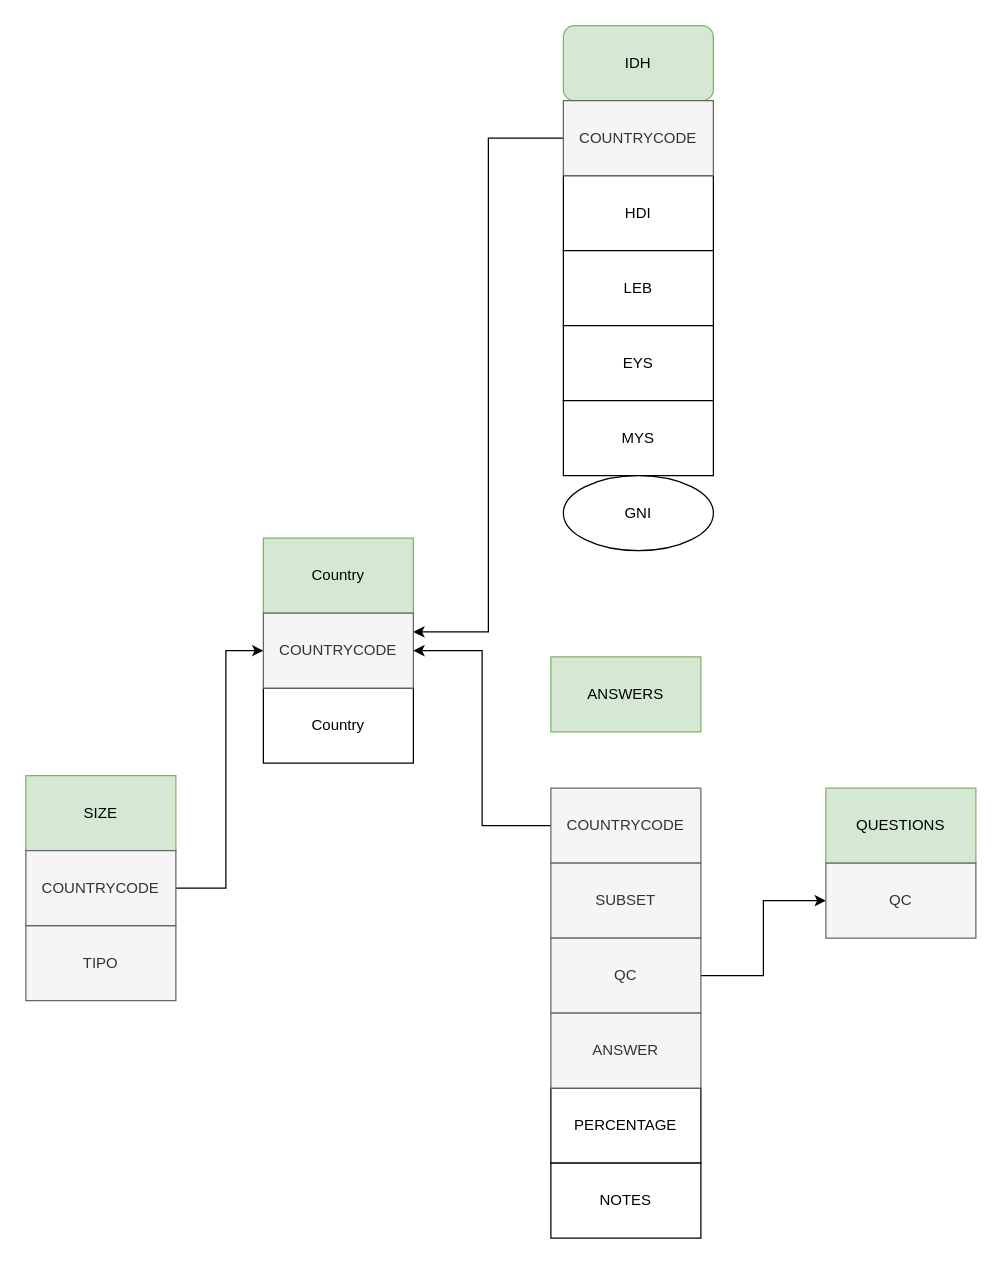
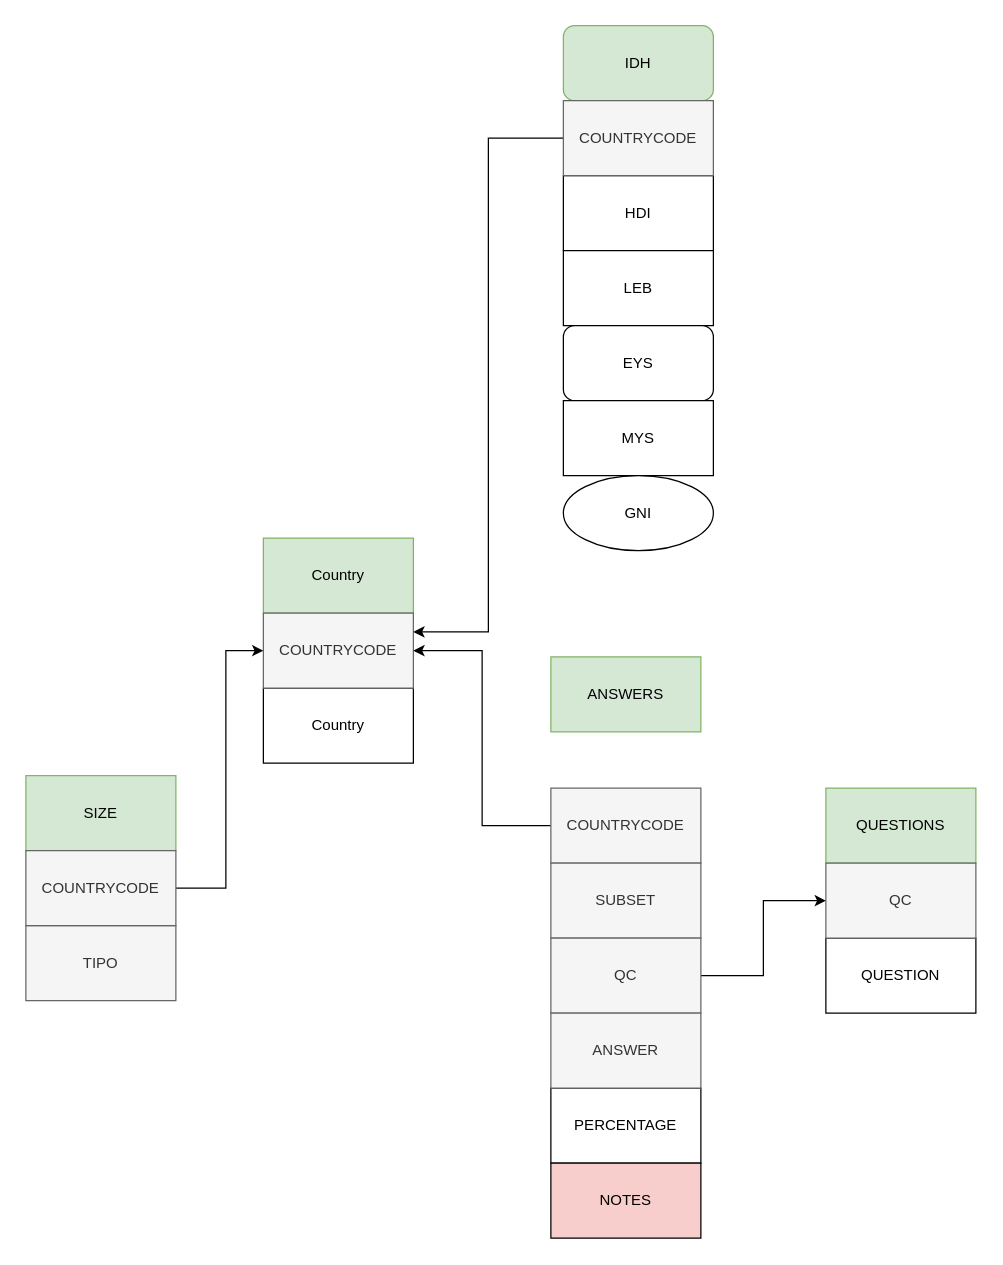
  <mxCell id="0" />
  <mxCell id="1" parent="0" />
  <mxCell id="2" value="Country" style="rounded=0;whiteSpace=wrap;html=1;fillColor=#d5e8d4;strokeColor=#82b366;" vertex="1" parent="1"><mxGeometry x="210" width="120" height="60" as="geometry" y="430" /></mxCell>
  <mxCell id="3" value="Country" style="rounded=0;whiteSpace=wrap;html=1;" vertex="1" parent="1"><mxGeometry x="210" y="550" width="120" height="60" as="geometry" /></mxCell>
  <mxCell id="4" value="COUNTRYCODE" style="rounded=0;whiteSpace=wrap;html=1;fillColor=#f5f5f5;strokeColor=#666666;fontColor=#333333;" vertex="1" parent="1"><mxGeometry x="210" y="490" width="120" height="60" as="geometry" /></mxCell>
  <mxCell id="5" value="QUESTIONS" style="rounded=0;whiteSpace=wrap;html=1;fillColor=#d5e8d4;strokeColor=#82b366;" vertex="1" parent="1"><mxGeometry x="660" y="630" width="120" height="60" as="geometry" /></mxCell>
+ <mxCell id="6" value="QUESTION" style="rounded=0;whiteSpace=wrap;html=1;" vertex="1" parent="1"><mxGeometry x="660" y="750" width="120" height="60" as="geometry" /></mxCell>
  <mxCell id="7" value="QC" style="rounded=0;whiteSpace=wrap;html=1;fillColor=#f5f5f5;strokeColor=#666666;fontColor=#333333;" vertex="1" parent="1"><mxGeometry x="660" y="690" width="120" height="60" as="geometry" /></mxCell>
  <mxCell id="8" value="ANSWERS" style="rounded=0;whiteSpace=wrap;html=1;fillColor=#d5e8d4;strokeColor=#82b366;" vertex="1" parent="1"><mxGeometry x="440" y="525" width="120" height="60" as="geometry" /></mxCell>
  <mxCell id="9" style="edgeStyle=orthogonalEdgeStyle;rounded=0;orthogonalLoop=1;jettySize=auto;html=1;entryX=1;entryY=0.5;entryDx=0;entryDy=0;" edge="1" parent="1" source="10" target="4"><mxGeometry relative="1" as="geometry" /></mxCell>
  <mxCell id="10" value="COUNTRYCODE" style="rounded=0;whiteSpace=wrap;html=1;fillColor=#f5f5f5;strokeColor=#666666;fontColor=#333333;" vertex="1" parent="1"><mxGeometry x="440" y="630" width="120" height="60" as="geometry" /></mxCell>
  <mxCell id="11" value="PERCENTAGE" style="rounded=0;whiteSpace=wrap;html=1;" vertex="1" parent="1"><mxGeometry x="440" y="870" width="120" height="60" as="geometry" /></mxCell>
- <mxCell id="12" value="NOTES" style="rounded=0;whiteSpace=wrap;html=1;" vertex="1" parent="1"><mxGeometry x="440" y="930" width="120" height="60" as="geometry" /></mxCell>
+ <mxCell id="12" value="NOTES" style="rounded=0;whiteSpace=wrap;html=1;fillColor=#f8cecc;" vertex="1" parent="1"><mxGeometry x="440" y="930" width="120" height="60" as="geometry" /></mxCell>
  <mxCell id="13" value="SUBSET" style="rounded=0;whiteSpace=wrap;html=1;fillColor=#f5f5f5;strokeColor=#666666;fontColor=#333333;" vertex="1" parent="1"><mxGeometry x="440" y="690" width="120" height="60" as="geometry" /></mxCell>
  <mxCell id="14" style="edgeStyle=orthogonalEdgeStyle;rounded=0;orthogonalLoop=1;jettySize=auto;html=1;entryX=0;entryY=0.5;entryDx=0;entryDy=0;" edge="1" parent="1" source="15" target="7"><mxGeometry relative="1" as="geometry" /></mxCell>
  <mxCell id="15" value="QC" style="rounded=0;whiteSpace=wrap;html=1;fillColor=#f5f5f5;strokeColor=#666666;fontColor=#333333;" vertex="1" parent="1"><mxGeometry x="440" y="750" width="120" height="60" as="geometry" /></mxCell>
  <mxCell id="16" value="ANSWER" style="rounded=0;whiteSpace=wrap;html=1;fillColor=#f5f5f5;strokeColor=#666666;fontColor=#333333;" vertex="1" parent="1"><mxGeometry x="440" y="810" width="120" height="60" as="geometry" /></mxCell>
  <mxCell id="17" value="SIZE" style="rounded=0;whiteSpace=wrap;html=1;fillColor=#d5e8d4;strokeColor=#82b366;" vertex="1" parent="1"><mxGeometry x="20" y="620" width="120" height="60" as="geometry" /></mxCell>
  <mxCell id="18" value="TIPO" style="rounded=0;whiteSpace=wrap;html=1;fillColor=#f5f5f5;strokeColor=#666666;fontColor=#333333;" vertex="1" parent="1"><mxGeometry x="20" y="740" width="120" height="60" as="geometry" /></mxCell>
  <mxCell id="19" style="edgeStyle=orthogonalEdgeStyle;rounded=0;orthogonalLoop=1;jettySize=auto;html=1;" edge="1" parent="1" source="20" target="4"><mxGeometry relative="1" as="geometry"><Array as="points"><mxPoint x="180" y="710" /><mxPoint x="180" y="520" /></Array></mxGeometry></mxCell>
  <mxCell id="20" value="COUNTRYCODE" style="rounded=0;whiteSpace=wrap;html=1;fillColor=#f5f5f5;strokeColor=#666666;fontColor=#333333;" vertex="1" parent="1"><mxGeometry x="20" y="680" width="120" height="60" as="geometry" /></mxCell>
  <mxCell id="21" value="IDH" style="whiteSpace=wrap;html=1;fillColor=#d5e8d4;strokeColor=#82b366;rounded=1;" vertex="1" parent="1"><mxGeometry x="450" y="20" width="120" height="60" as="geometry" /></mxCell>
  <mxCell id="22" value="HDI" style="rounded=0;whiteSpace=wrap;html=1;" vertex="1" parent="1"><mxGeometry x="450" y="140" width="120" height="60" as="geometry" /></mxCell>
  <mxCell id="23" style="edgeStyle=orthogonalEdgeStyle;rounded=0;orthogonalLoop=1;jettySize=auto;html=1;entryX=1;entryY=0.25;entryDx=0;entryDy=0;" edge="1" parent="1" source="24" target="4"><mxGeometry relative="1" as="geometry" /></mxCell>
  <mxCell id="24" value="COUNTRYCODE" style="rounded=0;whiteSpace=wrap;html=1;fillColor=#f5f5f5;strokeColor=#666666;fontColor=#333333;" vertex="1" parent="1"><mxGeometry x="450" y="80" width="120" height="60" as="geometry" /></mxCell>
  <mxCell id="25" value="LEB" style="rounded=0;whiteSpace=wrap;html=1;" vertex="1" parent="1"><mxGeometry x="450" y="200" width="120" height="60" as="geometry" /></mxCell>
- <mxCell id="26" value="EYS" style="rounded=0;whiteSpace=wrap;html=1;" vertex="1" parent="1"><mxGeometry x="450" y="260" width="120" height="60" as="geometry" /></mxCell>
+ <mxCell id="26" value="EYS" style="whiteSpace=wrap;html=1;rounded=1;" vertex="1" parent="1"><mxGeometry x="450" y="260" width="120" height="60" as="geometry" /></mxCell>
  <mxCell id="27" value="MYS" style="rounded=0;whiteSpace=wrap;html=1;" vertex="1" parent="1"><mxGeometry x="450" y="320" width="120" height="60" as="geometry" /></mxCell>
  <mxCell id="28" value="GNI" style="ellipse;whiteSpace=wrap;html=1;" vertex="1" parent="1"><mxGeometry x="450" y="380" width="120" height="60" as="geometry" /></mxCell>
